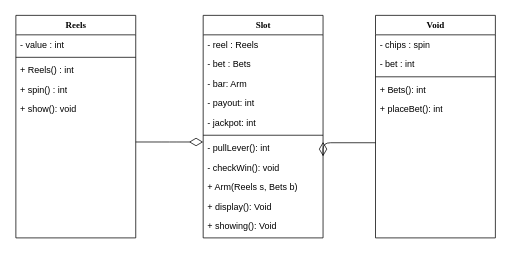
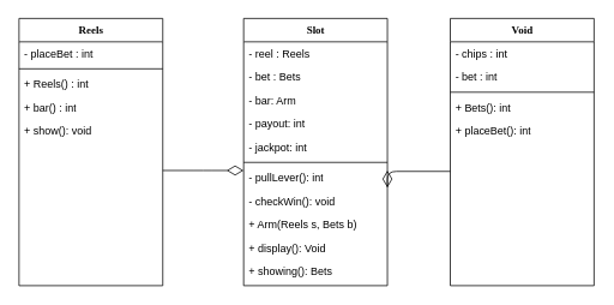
  <mxCell id="0" />
  <mxCell id="1" parent="0" />
  <mxCell id="2" value="Slot" style="swimlane;html=1;fontStyle=1;align=center;verticalAlign=top;childLayout=stackLayout;horizontal=1;startSize=26;horizontalStack=0;resizeParent=1;resizeLast=0;collapsible=1;marginBottom=0;swimlaneFillColor=#ffffff;rounded=0;shadow=0;comic=0;labelBackgroundColor=none;strokeWidth=1;fillColor=none;fontFamily=Verdana;fontSize=12" parent="1" vertex="1"><mxGeometry x="270" y="20" width="160" height="297" as="geometry" /></mxCell>
  <mxCell id="3" value="- reel : Reels&amp;nbsp;" style="text;html=1;strokeColor=none;fillColor=none;align=left;verticalAlign=top;spacingLeft=4;spacingRight=4;whiteSpace=wrap;overflow=hidden;rotatable=0;points=[[0,0.5],[1,0.5]];portConstraint=eastwest;" parent="2" vertex="1"><mxGeometry y="26" width="160" height="26" as="geometry" /></mxCell>
  <mxCell id="4" value="- bet : Bets" style="text;html=1;strokeColor=none;fillColor=none;align=left;verticalAlign=top;spacingLeft=4;spacingRight=4;whiteSpace=wrap;overflow=hidden;rotatable=0;points=[[0,0.5],[1,0.5]];portConstraint=eastwest;" parent="2" vertex="1"><mxGeometry y="52" width="160" height="26" as="geometry" /></mxCell>
  <mxCell id="5" value="- bar: Arm" style="text;html=1;strokeColor=none;fillColor=none;align=left;verticalAlign=top;spacingLeft=4;spacingRight=4;whiteSpace=wrap;overflow=hidden;rotatable=0;points=[[0,0.5],[1,0.5]];portConstraint=eastwest;" parent="2" vertex="1"><mxGeometry y="78" width="160" height="26" as="geometry" /></mxCell>
  <mxCell id="6" value="- payout: int" style="text;html=1;strokeColor=none;fillColor=none;align=left;verticalAlign=top;spacingLeft=4;spacingRight=4;whiteSpace=wrap;overflow=hidden;rotatable=0;points=[[0,0.5],[1,0.5]];portConstraint=eastwest;" parent="2" vertex="1"><mxGeometry y="104" width="160" height="26" as="geometry" /></mxCell>
  <mxCell id="7" value="- jackpot: int" style="text;html=1;strokeColor=none;fillColor=none;align=left;verticalAlign=top;spacingLeft=4;spacingRight=4;whiteSpace=wrap;overflow=hidden;rotatable=0;points=[[0,0.5],[1,0.5]];portConstraint=eastwest;" parent="2" vertex="1"><mxGeometry y="130" width="160" height="26" as="geometry" /></mxCell>
  <mxCell id="8" value="" style="line;html=1;strokeWidth=1;fillColor=none;align=left;verticalAlign=middle;spacingTop=-1;spacingLeft=3;spacingRight=3;rotatable=0;labelPosition=right;points=[];portConstraint=eastwest;" parent="2" vertex="1"><mxGeometry y="156" width="160" height="8" as="geometry" /></mxCell>
  <mxCell id="9" value="- pullLever(): int" style="text;html=1;strokeColor=none;fillColor=none;align=left;verticalAlign=top;spacingLeft=4;spacingRight=4;whiteSpace=wrap;overflow=hidden;rotatable=0;points=[[0,0.5],[1,0.5]];portConstraint=eastwest;" parent="2" vertex="1"><mxGeometry y="164" width="160" height="26" as="geometry" /></mxCell>
  <mxCell id="10" value="- checkWin(): void" style="text;html=1;strokeColor=none;fillColor=none;align=left;verticalAlign=top;spacingLeft=4;spacingRight=4;whiteSpace=wrap;overflow=hidden;rotatable=0;points=[[0,0.5],[1,0.5]];portConstraint=eastwest;" parent="2" vertex="1"><mxGeometry y="190" width="160" height="26" as="geometry" /></mxCell>
  <mxCell id="11" value="+ Arm(Reels s, Bets b)" style="text;html=1;strokeColor=none;fillColor=none;align=left;verticalAlign=top;spacingLeft=4;spacingRight=4;whiteSpace=wrap;overflow=hidden;rotatable=0;points=[[0,0.5],[1,0.5]];portConstraint=eastwest;" parent="2" vertex="1"><mxGeometry y="216" width="160" height="26" as="geometry" /></mxCell>
  <mxCell id="12" value="+ display(): Void" style="text;html=1;strokeColor=none;fillColor=none;align=left;verticalAlign=top;spacingLeft=4;spacingRight=4;whiteSpace=wrap;overflow=hidden;rotatable=0;points=[[0,0.5],[1,0.5]];portConstraint=eastwest;" parent="2" vertex="1"><mxGeometry y="242" width="160" height="26" as="geometry" /></mxCell>
- <mxCell id="13" value="+ showing(): Void" style="text;html=1;strokeColor=none;fillColor=none;align=left;verticalAlign=top;spacingLeft=4;spacingRight=4;whiteSpace=wrap;overflow=hidden;rotatable=0;points=[[0,0.5],[1,0.5]];portConstraint=eastwest;" vertex="1" parent="2"><mxGeometry y="268" width="160" height="26" as="geometry" /></mxCell>
+ <mxCell id="13" value="+ showing(): Bets" style="text;html=1;strokeColor=none;fillColor=none;align=left;verticalAlign=top;spacingLeft=4;spacingRight=4;whiteSpace=wrap;overflow=hidden;rotatable=0;points=[[0,0.5],[1,0.5]];portConstraint=eastwest;" vertex="1" parent="2"><mxGeometry y="268" width="160" height="26" as="geometry" /></mxCell>
  <mxCell id="14" value="Reels" style="swimlane;html=1;fontStyle=1;align=center;verticalAlign=top;childLayout=stackLayout;horizontal=1;startSize=26;horizontalStack=0;resizeParent=1;resizeLast=0;collapsible=1;marginBottom=0;swimlaneFillColor=#ffffff;rounded=0;shadow=0;comic=0;labelBackgroundColor=none;strokeWidth=1;fillColor=none;fontFamily=Verdana;fontSize=12" vertex="1" parent="1"><mxGeometry x="20" y="20" width="160" height="297" as="geometry" /></mxCell>
- <mxCell id="15" value="- value : int&amp;nbsp;" style="text;html=1;strokeColor=none;fillColor=none;align=left;verticalAlign=top;spacingLeft=4;spacingRight=4;whiteSpace=wrap;overflow=hidden;rotatable=0;points=[[0,0.5],[1,0.5]];portConstraint=eastwest;" vertex="1" parent="14"><mxGeometry y="26" width="160" height="26" as="geometry" /></mxCell>
+ <mxCell id="15" value="- placeBet : int&amp;nbsp;" style="text;html=1;strokeColor=none;fillColor=none;align=left;verticalAlign=top;spacingLeft=4;spacingRight=4;whiteSpace=wrap;overflow=hidden;rotatable=0;points=[[0,0.5],[1,0.5]];portConstraint=eastwest;" vertex="1" parent="14"><mxGeometry y="26" width="160" height="26" as="geometry" /></mxCell>
  <mxCell id="16" value="" style="line;html=1;strokeWidth=1;fillColor=none;align=left;verticalAlign=middle;spacingTop=-1;spacingLeft=3;spacingRight=3;rotatable=0;labelPosition=right;points=[];portConstraint=eastwest;" vertex="1" parent="14"><mxGeometry y="52" width="160" height="8" as="geometry" /></mxCell>
  <mxCell id="17" value="+ Reels() : int" style="text;html=1;strokeColor=none;fillColor=none;align=left;verticalAlign=top;spacingLeft=4;spacingRight=4;whiteSpace=wrap;overflow=hidden;rotatable=0;points=[[0,0.5],[1,0.5]];portConstraint=eastwest;" vertex="1" parent="14"><mxGeometry y="60" width="160" height="26" as="geometry" /></mxCell>
- <mxCell id="18" value="+ spin() : int" style="text;html=1;strokeColor=none;fillColor=none;align=left;verticalAlign=top;spacingLeft=4;spacingRight=4;whiteSpace=wrap;overflow=hidden;rotatable=0;points=[[0,0.5],[1,0.5]];portConstraint=eastwest;" vertex="1" parent="14"><mxGeometry y="86" width="160" height="26" as="geometry" /></mxCell>
+ <mxCell id="18" value="+ bar() : int" style="text;html=1;strokeColor=none;fillColor=none;align=left;verticalAlign=top;spacingLeft=4;spacingRight=4;whiteSpace=wrap;overflow=hidden;rotatable=0;points=[[0,0.5],[1,0.5]];portConstraint=eastwest;" vertex="1" parent="14"><mxGeometry y="86" width="160" height="26" as="geometry" /></mxCell>
  <mxCell id="19" value="+ show(): void" style="text;html=1;strokeColor=none;fillColor=none;align=left;verticalAlign=top;spacingLeft=4;spacingRight=4;whiteSpace=wrap;overflow=hidden;rotatable=0;points=[[0,0.5],[1,0.5]];portConstraint=eastwest;" vertex="1" parent="14"><mxGeometry y="112" width="160" height="26" as="geometry" /></mxCell>
  <mxCell id="20" value="Void" style="swimlane;html=1;fontStyle=1;align=center;verticalAlign=top;childLayout=stackLayout;horizontal=1;startSize=26;horizontalStack=0;resizeParent=1;resizeLast=0;collapsible=1;marginBottom=0;swimlaneFillColor=#ffffff;rounded=0;shadow=0;comic=0;labelBackgroundColor=none;strokeWidth=1;fillColor=none;fontFamily=Verdana;fontSize=12" vertex="1" parent="1"><mxGeometry x="500" y="20" width="160" height="297" as="geometry" /></mxCell>
- <mxCell id="21" value="- chips : spin" style="text;html=1;strokeColor=none;fillColor=none;align=left;verticalAlign=top;spacingLeft=4;spacingRight=4;whiteSpace=wrap;overflow=hidden;rotatable=0;points=[[0,0.5],[1,0.5]];portConstraint=eastwest;" vertex="1" parent="20"><mxGeometry y="26" width="160" height="26" as="geometry" /></mxCell>
+ <mxCell id="21" value="- chips : int" style="text;html=1;strokeColor=none;fillColor=none;align=left;verticalAlign=top;spacingLeft=4;spacingRight=4;whiteSpace=wrap;overflow=hidden;rotatable=0;points=[[0,0.5],[1,0.5]];portConstraint=eastwest;" vertex="1" parent="20"><mxGeometry y="26" width="160" height="26" as="geometry" /></mxCell>
  <mxCell id="22" value="- bet : int" style="text;html=1;strokeColor=none;fillColor=none;align=left;verticalAlign=top;spacingLeft=4;spacingRight=4;whiteSpace=wrap;overflow=hidden;rotatable=0;points=[[0,0.5],[1,0.5]];portConstraint=eastwest;" vertex="1" parent="20"><mxGeometry y="52" width="160" height="26" as="geometry" /></mxCell>
  <mxCell id="23" value="" style="line;html=1;strokeWidth=1;fillColor=none;align=left;verticalAlign=middle;spacingTop=-1;spacingLeft=3;spacingRight=3;rotatable=0;labelPosition=right;points=[];portConstraint=eastwest;" vertex="1" parent="20"><mxGeometry y="78" width="160" height="8" as="geometry" /></mxCell>
  <mxCell id="24" value="+ Bets(): int" style="text;html=1;strokeColor=none;fillColor=none;align=left;verticalAlign=top;spacingLeft=4;spacingRight=4;whiteSpace=wrap;overflow=hidden;rotatable=0;points=[[0,0.5],[1,0.5]];portConstraint=eastwest;" vertex="1" parent="20"><mxGeometry y="86" width="160" height="26" as="geometry" /></mxCell>
  <mxCell id="25" value="+ placeBet(): int" style="text;html=1;strokeColor=none;fillColor=none;align=left;verticalAlign=top;spacingLeft=4;spacingRight=4;whiteSpace=wrap;overflow=hidden;rotatable=0;points=[[0,0.5],[1,0.5]];portConstraint=eastwest;" vertex="1" parent="20"><mxGeometry y="112" width="160" height="26" as="geometry" /></mxCell>
  <mxCell id="26" style="edgeStyle=elbowEdgeStyle;html=1;labelBackgroundColor=none;startFill=0;startSize=8;endArrow=diamondThin;endFill=0;endSize=16;fontFamily=Verdana;fontSize=12;elbow=vertical;entryX=1;entryY=0.5;entryDx=0;entryDy=0;" edge="1" parent="20"><mxGeometry relative="1" as="geometry"><mxPoint y="170" as="sourcePoint" /><mxPoint x="-70" y="169" as="targetPoint" /></mxGeometry></mxCell>
  <mxCell id="27" style="edgeStyle=elbowEdgeStyle;html=1;labelBackgroundColor=none;startFill=0;startSize=8;endArrow=diamondThin;endFill=0;endSize=16;fontFamily=Verdana;fontSize=12;elbow=vertical;entryX=0;entryY=0.5;entryDx=0;entryDy=0;" edge="1" parent="1"><mxGeometry relative="1" as="geometry"><mxPoint x="180" y="189" as="sourcePoint" /><mxPoint x="270" y="189" as="targetPoint" /></mxGeometry></mxCell>
